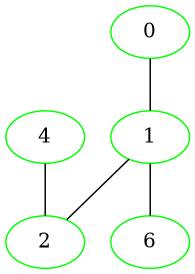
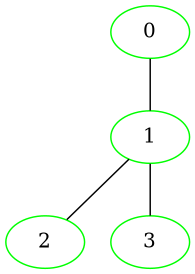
  graph {
    node [color=green shape=ellipse]
    0
    1
    2
-   3 [label=6]
-   4
+   3
    0 -- 1
    1 -- 2
    1 -- 3
-   4 -- 2
  }
